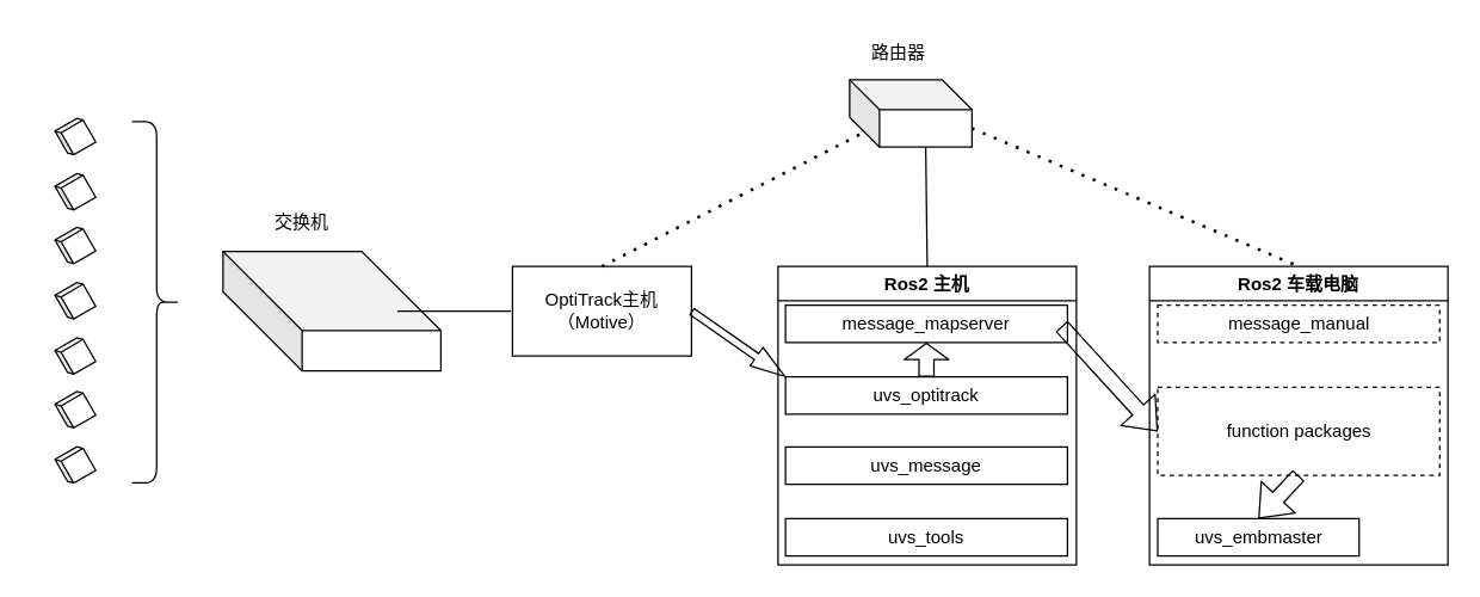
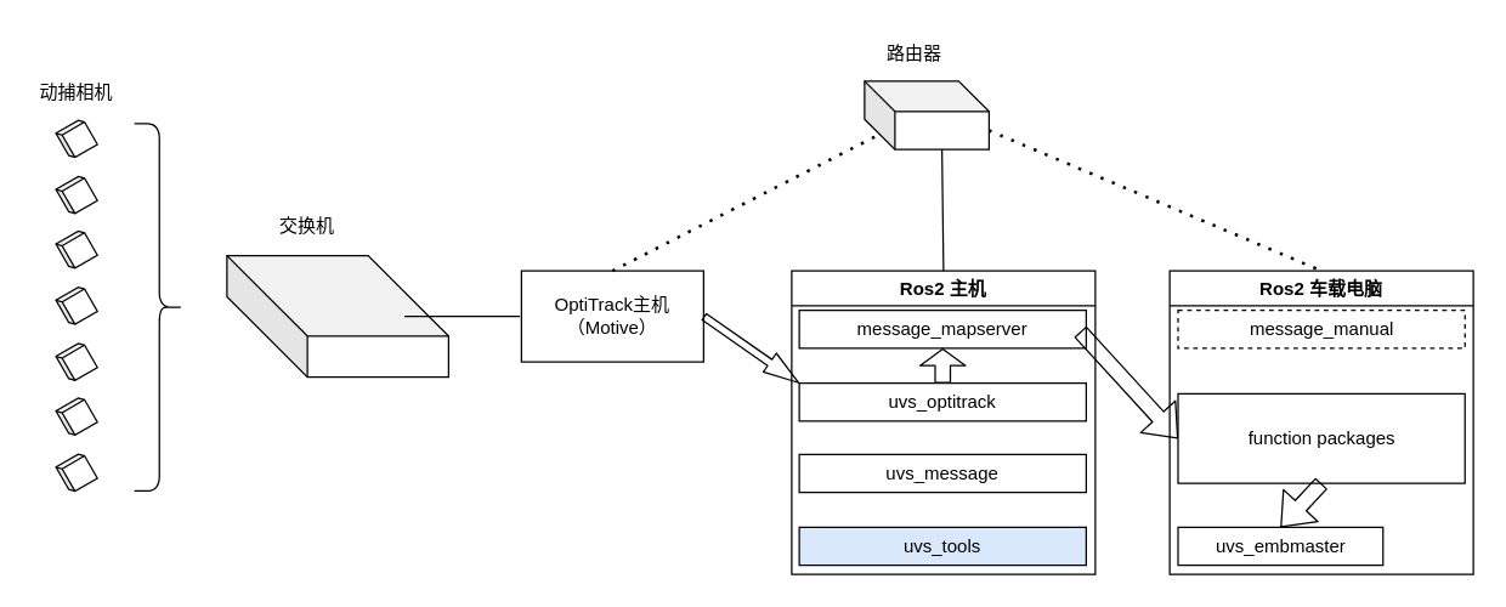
  <mxCell id="0" />
  <mxCell id="1" parent="0" />
  <mxCell id="2" value="" style="shape=cube;whiteSpace=wrap;html=1;boundedLbl=1;backgroundOutline=1;darkOpacity=0.05;darkOpacity2=0.1;size=53;" vertex="1" parent="1"><mxGeometry x="149" y="168" width="146" height="80" as="geometry" /></mxCell>
  <mxCell id="3" value="" style="shape=cube;whiteSpace=wrap;html=1;boundedLbl=1;backgroundOutline=1;darkOpacity=0.05;darkOpacity2=0.1;size=3;rotation=-30;" vertex="1" parent="1"><mxGeometry x="40" y="81" width="20" height="20" as="geometry" /></mxCell>
  <mxCell id="4" value="" style="shape=cube;whiteSpace=wrap;html=1;boundedLbl=1;backgroundOutline=1;darkOpacity=0.05;darkOpacity2=0.1;size=3;rotation=-30;" vertex="1" parent="1"><mxGeometry x="40" y="118" width="20" height="20" as="geometry" /></mxCell>
  <mxCell id="5" value="" style="shape=cube;whiteSpace=wrap;html=1;boundedLbl=1;backgroundOutline=1;darkOpacity=0.05;darkOpacity2=0.1;size=3;rotation=-30;" vertex="1" parent="1"><mxGeometry x="40" y="154" width="20" height="20" as="geometry" /></mxCell>
  <mxCell id="6" value="" style="shape=cube;whiteSpace=wrap;html=1;boundedLbl=1;backgroundOutline=1;darkOpacity=0.05;darkOpacity2=0.1;size=3;rotation=-30;" vertex="1" parent="1"><mxGeometry x="40" y="191" width="20" height="20" as="geometry" /></mxCell>
  <mxCell id="7" value="" style="shape=cube;whiteSpace=wrap;html=1;boundedLbl=1;backgroundOutline=1;darkOpacity=0.05;darkOpacity2=0.1;size=3;rotation=-30;" vertex="1" parent="1"><mxGeometry x="40" y="228" width="20" height="20" as="geometry" /></mxCell>
  <mxCell id="8" value="" style="shape=cube;whiteSpace=wrap;html=1;boundedLbl=1;backgroundOutline=1;darkOpacity=0.05;darkOpacity2=0.1;size=3;rotation=-30;" vertex="1" parent="1"><mxGeometry x="40" y="264" width="20" height="20" as="geometry" /></mxCell>
  <mxCell id="9" value="" style="shape=cube;whiteSpace=wrap;html=1;boundedLbl=1;backgroundOutline=1;darkOpacity=0.05;darkOpacity2=0.1;size=3;rotation=-30;" vertex="1" parent="1"><mxGeometry x="40" y="301" width="20" height="20" as="geometry" /></mxCell>
  <mxCell id="10" value="" style="shape=curlyBracket;whiteSpace=wrap;html=1;rounded=1;flipH=1;labelPosition=right;verticalLabelPosition=middle;align=left;verticalAlign=middle;size=0.5;" vertex="1" parent="1"><mxGeometry x="88" y="81" width="33" height="242" as="geometry" /></mxCell>
+ <mxCell id="11" value="动捕相机" style="text;html=1;strokeColor=none;fillColor=none;align=center;verticalAlign=middle;whiteSpace=wrap;rounded=0;" vertex="1" parent="1"><mxGeometry x="20" y="46" width="60" height="30" as="geometry" /></mxCell>
  <mxCell id="12" value="交换机" style="text;html=1;strokeColor=none;fillColor=none;align=center;verticalAlign=middle;whiteSpace=wrap;rounded=0;" vertex="1" parent="1"><mxGeometry x="172" y="134" width="60" height="30" as="geometry" /></mxCell>
  <mxCell id="13" value="" style="endArrow=none;html=1;curved=1;exitX=0.801;exitY=0.5;exitDx=0;exitDy=0;exitPerimeter=0;entryX=0;entryY=0.5;entryDx=0;entryDy=0;" edge="1" parent="1" source="2"><mxGeometry width="50" height="50" relative="1" as="geometry"><mxPoint x="349" y="180" as="sourcePoint" /><mxPoint x="342" y="208" as="targetPoint" /></mxGeometry></mxCell>
  <mxCell id="14" value="OptiTrack主机&lt;br&gt;（Motive）" style="rounded=0;whiteSpace=wrap;html=1;" vertex="1" parent="1"><mxGeometry x="343" y="178" width="120" height="60" as="geometry" /></mxCell>
  <mxCell id="15" value="" style="shape=cube;whiteSpace=wrap;html=1;boundedLbl=1;backgroundOutline=1;darkOpacity=0.05;darkOpacity2=0.1;" vertex="1" parent="1"><mxGeometry x="569" y="53" width="82" height="45" as="geometry" /></mxCell>
  <mxCell id="16" value="路由器" style="text;html=1;strokeColor=none;fillColor=none;align=center;verticalAlign=middle;whiteSpace=wrap;rounded=0;" vertex="1" parent="1"><mxGeometry x="572" y="20" width="60" height="30" as="geometry" /></mxCell>
  <mxCell id="17" value="" style="endArrow=none;dashed=1;html=1;dashPattern=1 3;strokeWidth=2;curved=1;exitX=0.5;exitY=0;exitDx=0;exitDy=0;entryX=0;entryY=0;entryDx=10;entryDy=35;entryPerimeter=0;" edge="1" parent="1" source="14" target="15"><mxGeometry width="50" height="50" relative="1" as="geometry"><mxPoint x="416" y="135" as="sourcePoint" /><mxPoint x="466" y="85" as="targetPoint" /></mxGeometry></mxCell>
  <mxCell id="18" value="Ros2 主机" style="swimlane;whiteSpace=wrap;html=1;" vertex="1" parent="1"><mxGeometry x="521" y="178" width="200" height="200" as="geometry" /></mxCell>
  <mxCell id="19" value="message_mapserver" style="rounded=0;whiteSpace=wrap;html=1;" vertex="1" parent="18"><mxGeometry x="5" y="26" width="189" height="25" as="geometry" /></mxCell>
  <mxCell id="20" value="uvs_optitrack" style="rounded=0;whiteSpace=wrap;html=1;" vertex="1" parent="18"><mxGeometry x="5" y="74" width="189" height="25" as="geometry" /></mxCell>
  <mxCell id="21" value="uvs_message" style="rounded=0;whiteSpace=wrap;html=1;" vertex="1" parent="18"><mxGeometry x="5" y="121" width="189" height="25" as="geometry" /></mxCell>
- <mxCell id="22" value="uvs_tools" style="rounded=0;whiteSpace=wrap;html=1;" vertex="1" parent="18"><mxGeometry x="5" y="169" width="189" height="25" as="geometry" /></mxCell>
+ <mxCell id="22" value="uvs_tools" style="rounded=0;whiteSpace=wrap;html=1;fillColor=#dae8fc;" vertex="1" parent="18"><mxGeometry x="5" y="169" width="189" height="25" as="geometry" /></mxCell>
  <mxCell id="23" value="" style="shape=flexArrow;endArrow=classic;html=1;curved=1;entryX=0.5;entryY=1;entryDx=0;entryDy=0;exitX=0.5;exitY=0;exitDx=0;exitDy=0;endWidth=19;endSize=3.33;" edge="1" parent="18" source="20" target="19"><mxGeometry width="50" height="50" relative="1" as="geometry"><mxPoint x="94" y="102" as="sourcePoint" /><mxPoint x="144" y="52" as="targetPoint" /></mxGeometry></mxCell>
  <mxCell id="24" value="" style="shape=flexArrow;endArrow=classic;html=1;curved=1;exitX=1;exitY=0.5;exitDx=0;exitDy=0;entryX=0;entryY=0;entryDx=0;entryDy=0;width=5;endSize=7.39;endWidth=9;" edge="1" parent="1" source="14" target="20"><mxGeometry width="50" height="50" relative="1" as="geometry"><mxPoint x="463" y="204" as="sourcePoint" /><mxPoint x="513" y="154" as="targetPoint" /></mxGeometry></mxCell>
  <mxCell id="25" value="" style="endArrow=none;html=1;curved=1;exitX=0.5;exitY=0;exitDx=0;exitDy=0;entryX=0;entryY=0;entryDx=51;entryDy=45;entryPerimeter=0;" edge="1" parent="1" source="18" target="15"><mxGeometry width="50" height="50" relative="1" as="geometry"><mxPoint x="626" y="114" as="sourcePoint" /><mxPoint x="676" y="64" as="targetPoint" /></mxGeometry></mxCell>
  <mxCell id="26" value="Ros2 车载电脑" style="swimlane;whiteSpace=wrap;html=1;" vertex="1" parent="1"><mxGeometry x="770" y="178" width="200" height="200" as="geometry" /></mxCell>
  <mxCell id="27" value="message_manual" style="rounded=0;whiteSpace=wrap;html=1;dashed=1;" vertex="1" parent="26"><mxGeometry x="5.5" y="26" width="189" height="25" as="geometry" /></mxCell>
- <mxCell id="28" value="function packages" style="rounded=0;whiteSpace=wrap;html=1;dashed=1;" vertex="1" parent="26"><mxGeometry x="5.5" y="81" width="189" height="59" as="geometry" /></mxCell>
+ <mxCell id="28" value="function packages" style="rounded=0;whiteSpace=wrap;html=1;" vertex="1" parent="26"><mxGeometry x="5.5" y="81" width="189" height="59" as="geometry" /></mxCell>
  <mxCell id="29" value="uvs_embmaster" style="rounded=0;whiteSpace=wrap;html=1;" vertex="1" parent="26"><mxGeometry x="5.5" y="169" width="135" height="25" as="geometry" /></mxCell>
  <mxCell id="30" value="" style="shape=flexArrow;endArrow=classic;html=1;curved=1;exitX=0.5;exitY=1;exitDx=0;exitDy=0;entryX=0.5;entryY=0;entryDx=0;entryDy=0;" edge="1" parent="26" source="28" target="29"><mxGeometry width="50" height="50" relative="1" as="geometry"><mxPoint x="298" y="162" as="sourcePoint" /><mxPoint x="348" y="112" as="targetPoint" /></mxGeometry></mxCell>
  <mxCell id="31" value="" style="endArrow=none;dashed=1;html=1;dashPattern=1 3;strokeWidth=2;curved=1;exitX=0;exitY=0;exitDx=82;exitDy=32.5;exitPerimeter=0;entryX=0.5;entryY=0;entryDx=0;entryDy=0;" edge="1" parent="1" source="15" target="26"><mxGeometry width="50" height="50" relative="1" as="geometry"><mxPoint x="683" y="125" as="sourcePoint" /><mxPoint x="733" y="75" as="targetPoint" /></mxGeometry></mxCell>
  <mxCell id="32" value="" style="shape=flexArrow;endArrow=classic;html=1;curved=1;entryX=0;entryY=0.5;entryDx=0;entryDy=0;" edge="1" parent="1" target="28"><mxGeometry width="50" height="50" relative="1" as="geometry"><mxPoint x="711" y="218" as="sourcePoint" /><mxPoint x="767" y="164" as="targetPoint" /></mxGeometry></mxCell>
